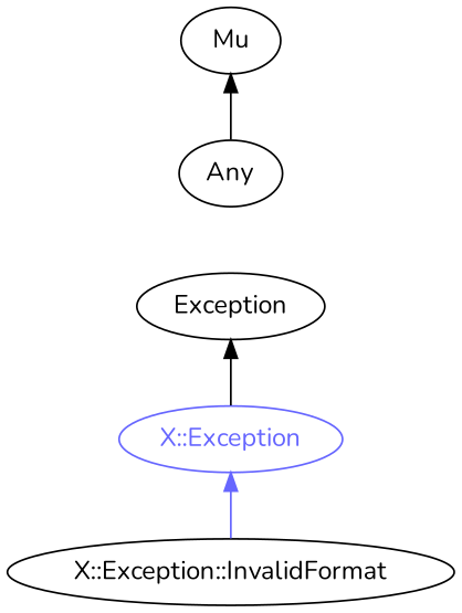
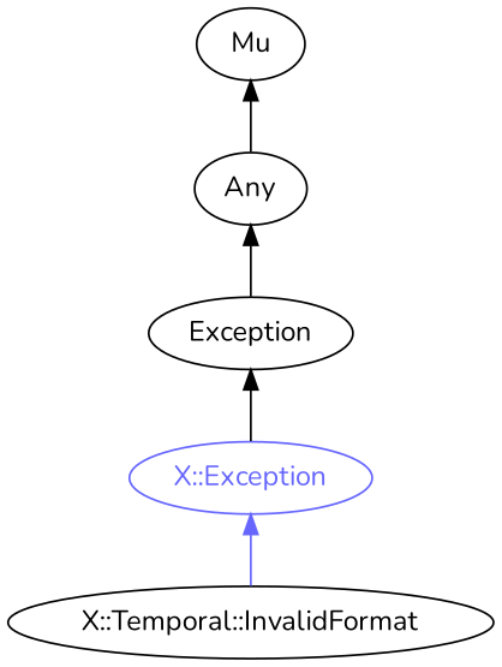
  digraph {
    fontname=Nunito
    rankdir=BT
    splines=polyline
    node [color="#000000" fontcolor="#000000" fontname=Nunito]
    edge [color="#000000" fontname=Nunito]
    n1 [color="#6666FF" fontcolor="#6666FF" label="X::Exception"]
-   "X::Temporal::InvalidFormat" [label="X::Exception::InvalidFormat"]
+   "X::Temporal::InvalidFormat"
    Exception
    Any
    Mu
    n1 -> Exception
    "X::Temporal::InvalidFormat" -> n1 [color="#6666FF"]
+   Exception -> Any
    Any -> Mu
  }
